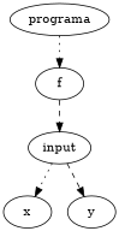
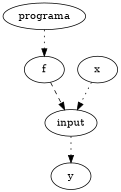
  digraph {
    edge [style=dotted]
    n1 [label=programa]
    n2 [label=f]
    n3 [label=input]
    n4 [label=x]
    n5 [label=y]
    n1 -> n2
    n2 -> n3 [style=dashed]
-   n3 -> n4
-   n3 -> n5 [style=dashed]
+   n4 -> n3
+   n3 -> n5
  }
